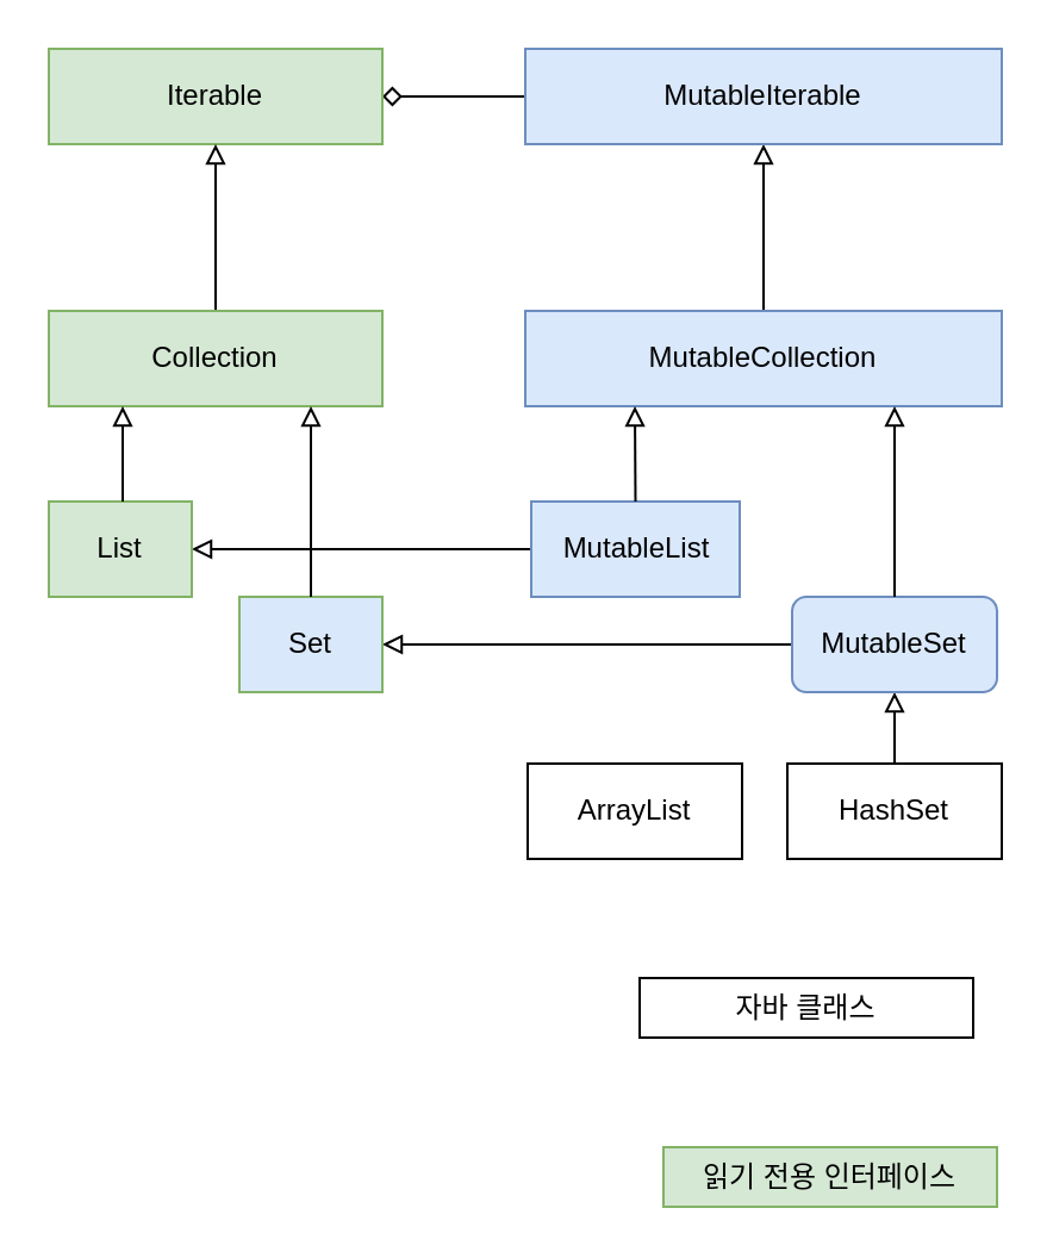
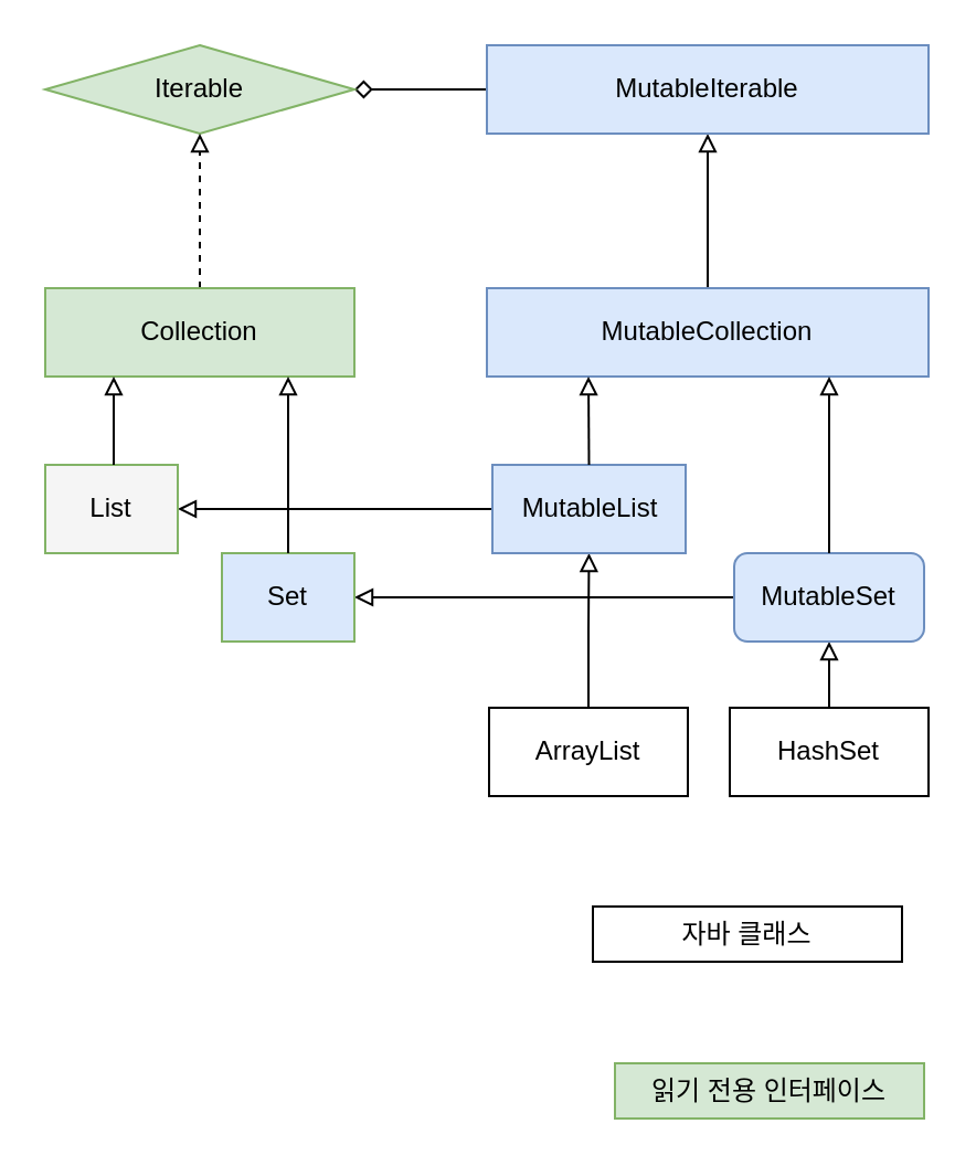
  <mxCell id="0" />
  <mxCell id="1" parent="0" />
  <mxCell id="2" style="edgeStyle=orthogonalEdgeStyle;rounded=0;orthogonalLoop=1;jettySize=auto;html=1;entryX=0.5;entryY=1;entryDx=0;entryDy=0;endArrow=block;endFill=0;" edge="1" parent="1" source="3" target="13"><mxGeometry relative="1" as="geometry" /></mxCell>
  <mxCell id="3" value="MutableCollection" style="rounded=0;whiteSpace=wrap;html=1;fillColor=#dae8fc;strokeColor=#6c8ebf;" vertex="1" parent="1"><mxGeometry x="220" y="130" width="200" height="40" as="geometry" /></mxCell>
+ <mxCell id="4" style="edgeStyle=orthogonalEdgeStyle;rounded=0;orthogonalLoop=1;jettySize=auto;html=1;entryX=0.5;entryY=1;entryDx=0;entryDy=0;endArrow=block;endFill=0;" edge="1" parent="1" source="5" target="9"><mxGeometry relative="1" as="geometry" /></mxCell>
  <mxCell id="5" value="ArrayList" style="rounded=0;whiteSpace=wrap;html=1;" vertex="1" parent="1"><mxGeometry x="221" y="320" width="90" height="40" as="geometry" /></mxCell>
  <mxCell id="6" style="edgeStyle=orthogonalEdgeStyle;rounded=0;orthogonalLoop=1;jettySize=auto;html=1;entryX=0.5;entryY=1;entryDx=0;entryDy=0;endArrow=block;endFill=0;" edge="1" parent="1" source="7" target="11"><mxGeometry relative="1" as="geometry" /></mxCell>
  <mxCell id="7" value="HashSet" style="rounded=0;whiteSpace=wrap;html=1;" vertex="1" parent="1"><mxGeometry x="330" y="320" width="90" height="40" as="geometry" /></mxCell>
  <mxCell id="8" style="edgeStyle=orthogonalEdgeStyle;rounded=0;orthogonalLoop=1;jettySize=auto;html=1;entryX=1;entryY=0.5;entryDx=0;entryDy=0;endArrow=block;endFill=0;" edge="1" parent="1" source="9" target="17"><mxGeometry relative="1" as="geometry" /></mxCell>
  <mxCell id="9" value="MutableList" style="rounded=0;whiteSpace=wrap;html=1;fillColor=#dae8fc;strokeColor=#6c8ebf;" vertex="1" parent="1"><mxGeometry x="222.5" y="210" width="87.5" height="40" as="geometry" /></mxCell>
  <mxCell id="10" style="edgeStyle=orthogonalEdgeStyle;rounded=0;orthogonalLoop=1;jettySize=auto;html=1;entryX=1;entryY=0.5;entryDx=0;entryDy=0;endArrow=block;endFill=0;" edge="1" parent="1" source="11" target="18"><mxGeometry relative="1" as="geometry" /></mxCell>
  <mxCell id="11" value="MutableSet" style="whiteSpace=wrap;html=1;fillColor=#dae8fc;strokeColor=#6c8ebf;rounded=1;" vertex="1" parent="1"><mxGeometry x="332" y="250" width="86" height="40" as="geometry" /></mxCell>
  <mxCell id="12" style="edgeStyle=orthogonalEdgeStyle;rounded=0;orthogonalLoop=1;jettySize=auto;html=1;entryX=1;entryY=0.5;entryDx=0;entryDy=0;endArrow=diamond;endFill=0;" edge="1" parent="1" source="13" target="14"><mxGeometry relative="1" as="geometry" /></mxCell>
  <mxCell id="13" value="MutableIterable" style="rounded=0;whiteSpace=wrap;html=1;fillColor=#dae8fc;strokeColor=#6c8ebf;" vertex="1" parent="1"><mxGeometry x="220" y="20" width="200" height="40" as="geometry" /></mxCell>
- <mxCell id="14" value="Iterable" style="rounded=0;whiteSpace=wrap;html=1;fillColor=#d5e8d4;strokeColor=#82b366;" vertex="1" parent="1"><mxGeometry x="20" y="20" width="140" height="40" as="geometry" /></mxCell>
- <mxCell id="15" style="edgeStyle=orthogonalEdgeStyle;rounded=0;orthogonalLoop=1;jettySize=auto;html=1;entryX=0.5;entryY=1;entryDx=0;entryDy=0;endArrow=block;endFill=0;" edge="1" parent="1" source="16" target="14"><mxGeometry relative="1" as="geometry" /></mxCell>
+ <mxCell id="14" value="Iterable" style="rhombus;whiteSpace=wrap;html=1;fillColor=#d5e8d4;strokeColor=#82b366;" vertex="1" parent="1"><mxGeometry x="20" y="20" width="140" height="40" as="geometry" /></mxCell>
+ <mxCell id="15" style="edgeStyle=orthogonalEdgeStyle;rounded=0;orthogonalLoop=1;jettySize=auto;html=1;entryX=0.5;entryY=1;entryDx=0;entryDy=0;endArrow=block;endFill=0;dashed=1;" edge="1" parent="1" source="16" target="14"><mxGeometry relative="1" as="geometry" /></mxCell>
  <mxCell id="16" value="Collection" style="rounded=0;whiteSpace=wrap;html=1;fillColor=#d5e8d4;strokeColor=#82b366;" vertex="1" parent="1"><mxGeometry x="20" y="130" width="140" height="40" as="geometry" /></mxCell>
- <mxCell id="17" value="List" style="rounded=0;whiteSpace=wrap;html=1;fillColor=#d5e8d4;strokeColor=#82b366;" vertex="1" parent="1"><mxGeometry x="20" y="210" width="60" height="40" as="geometry" /></mxCell>
+ <mxCell id="17" value="List" style="rounded=0;whiteSpace=wrap;html=1;fillColor=#f5f5f5;strokeColor=#82b366;" vertex="1" parent="1"><mxGeometry x="20" y="210" width="60" height="40" as="geometry" /></mxCell>
  <mxCell id="18" value="Set" style="rounded=0;whiteSpace=wrap;html=1;fillColor=#dae8fc;strokeColor=#82b366;" vertex="1" parent="1"><mxGeometry x="100" y="250" width="60" height="40" as="geometry" /></mxCell>
  <mxCell id="19" value="" style="endArrow=block;html=1;rounded=0;exitX=0.5;exitY=0;exitDx=0;exitDy=0;endFill=0;" edge="1" parent="1" source="11"><mxGeometry width="50" height="50" relative="1" as="geometry"><mxPoint x="300" y="280" as="sourcePoint" /><mxPoint x="375" y="170" as="targetPoint" /></mxGeometry></mxCell>
  <mxCell id="20" value="" style="endArrow=block;html=1;rounded=0;exitX=0.5;exitY=0;exitDx=0;exitDy=0;endFill=0;" edge="1" parent="1" source="9"><mxGeometry width="50" height="50" relative="1" as="geometry"><mxPoint x="300" y="280" as="sourcePoint" /><mxPoint x="266" y="170" as="targetPoint" /></mxGeometry></mxCell>
  <mxCell id="21" value="" style="endArrow=block;html=1;rounded=0;exitX=0.5;exitY=0;exitDx=0;exitDy=0;endFill=0;" edge="1" parent="1"><mxGeometry width="50" height="50" relative="1" as="geometry"><mxPoint x="51" y="210" as="sourcePoint" /><mxPoint x="51" y="170" as="targetPoint" /></mxGeometry></mxCell>
  <mxCell id="22" value="" style="endArrow=block;html=1;rounded=0;exitX=0.5;exitY=0;exitDx=0;exitDy=0;endFill=0;" edge="1" parent="1"><mxGeometry width="50" height="50" relative="1" as="geometry"><mxPoint x="130" y="250" as="sourcePoint" /><mxPoint x="130" y="170" as="targetPoint" /></mxGeometry></mxCell>
  <mxCell id="23" value="자바 클래스" style="rounded=0;whiteSpace=wrap;html=1;" vertex="1" parent="1"><mxGeometry x="268" y="410" width="140" height="25" as="geometry" /></mxCell>
  <mxCell id="24" value="읽기 전용 인터페이스" style="rounded=0;whiteSpace=wrap;html=1;fillColor=#d5e8d4;strokeColor=#82b366;" vertex="1" parent="1"><mxGeometry x="278" y="481" width="140" height="25" as="geometry" /></mxCell>
